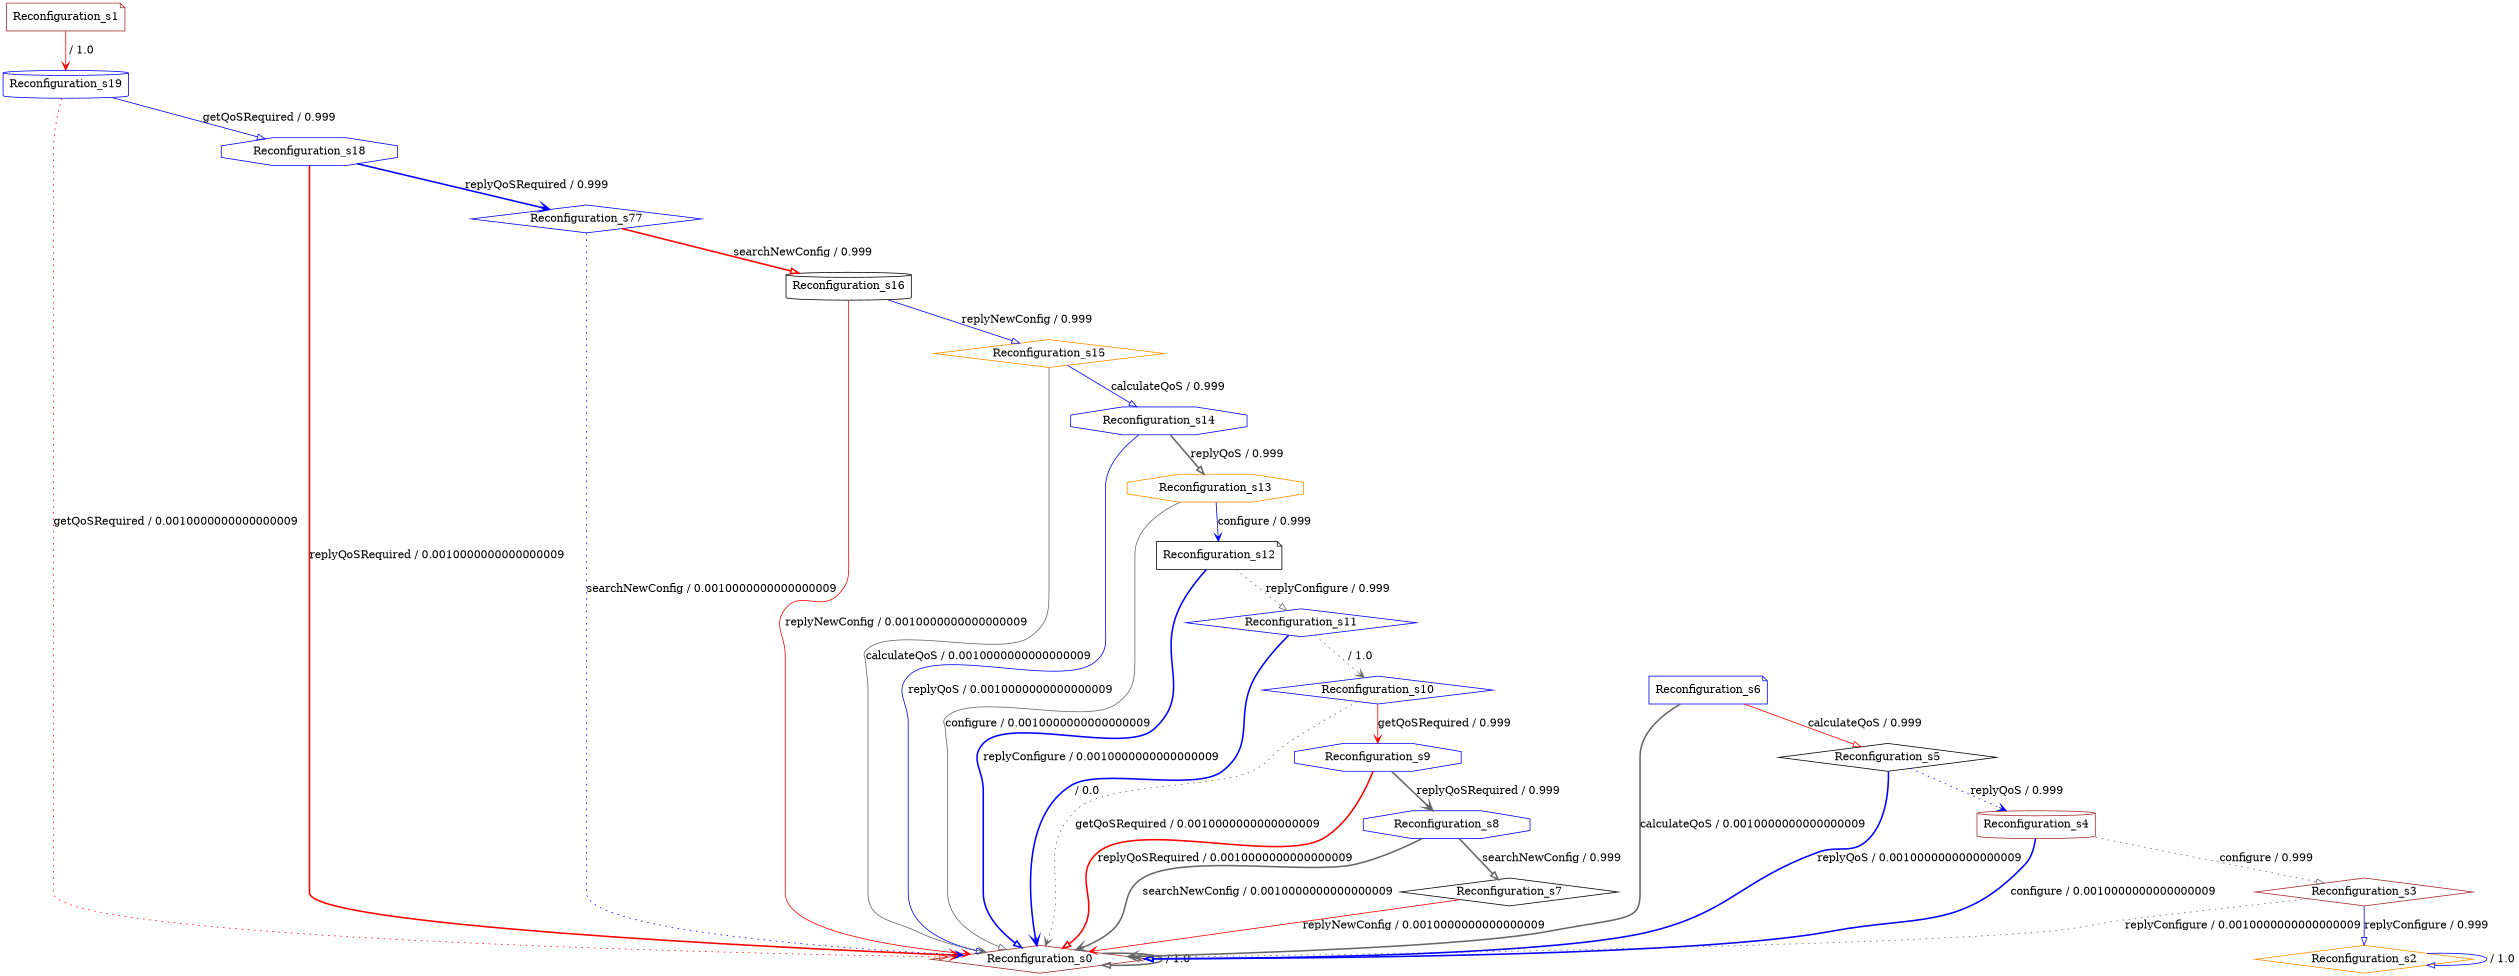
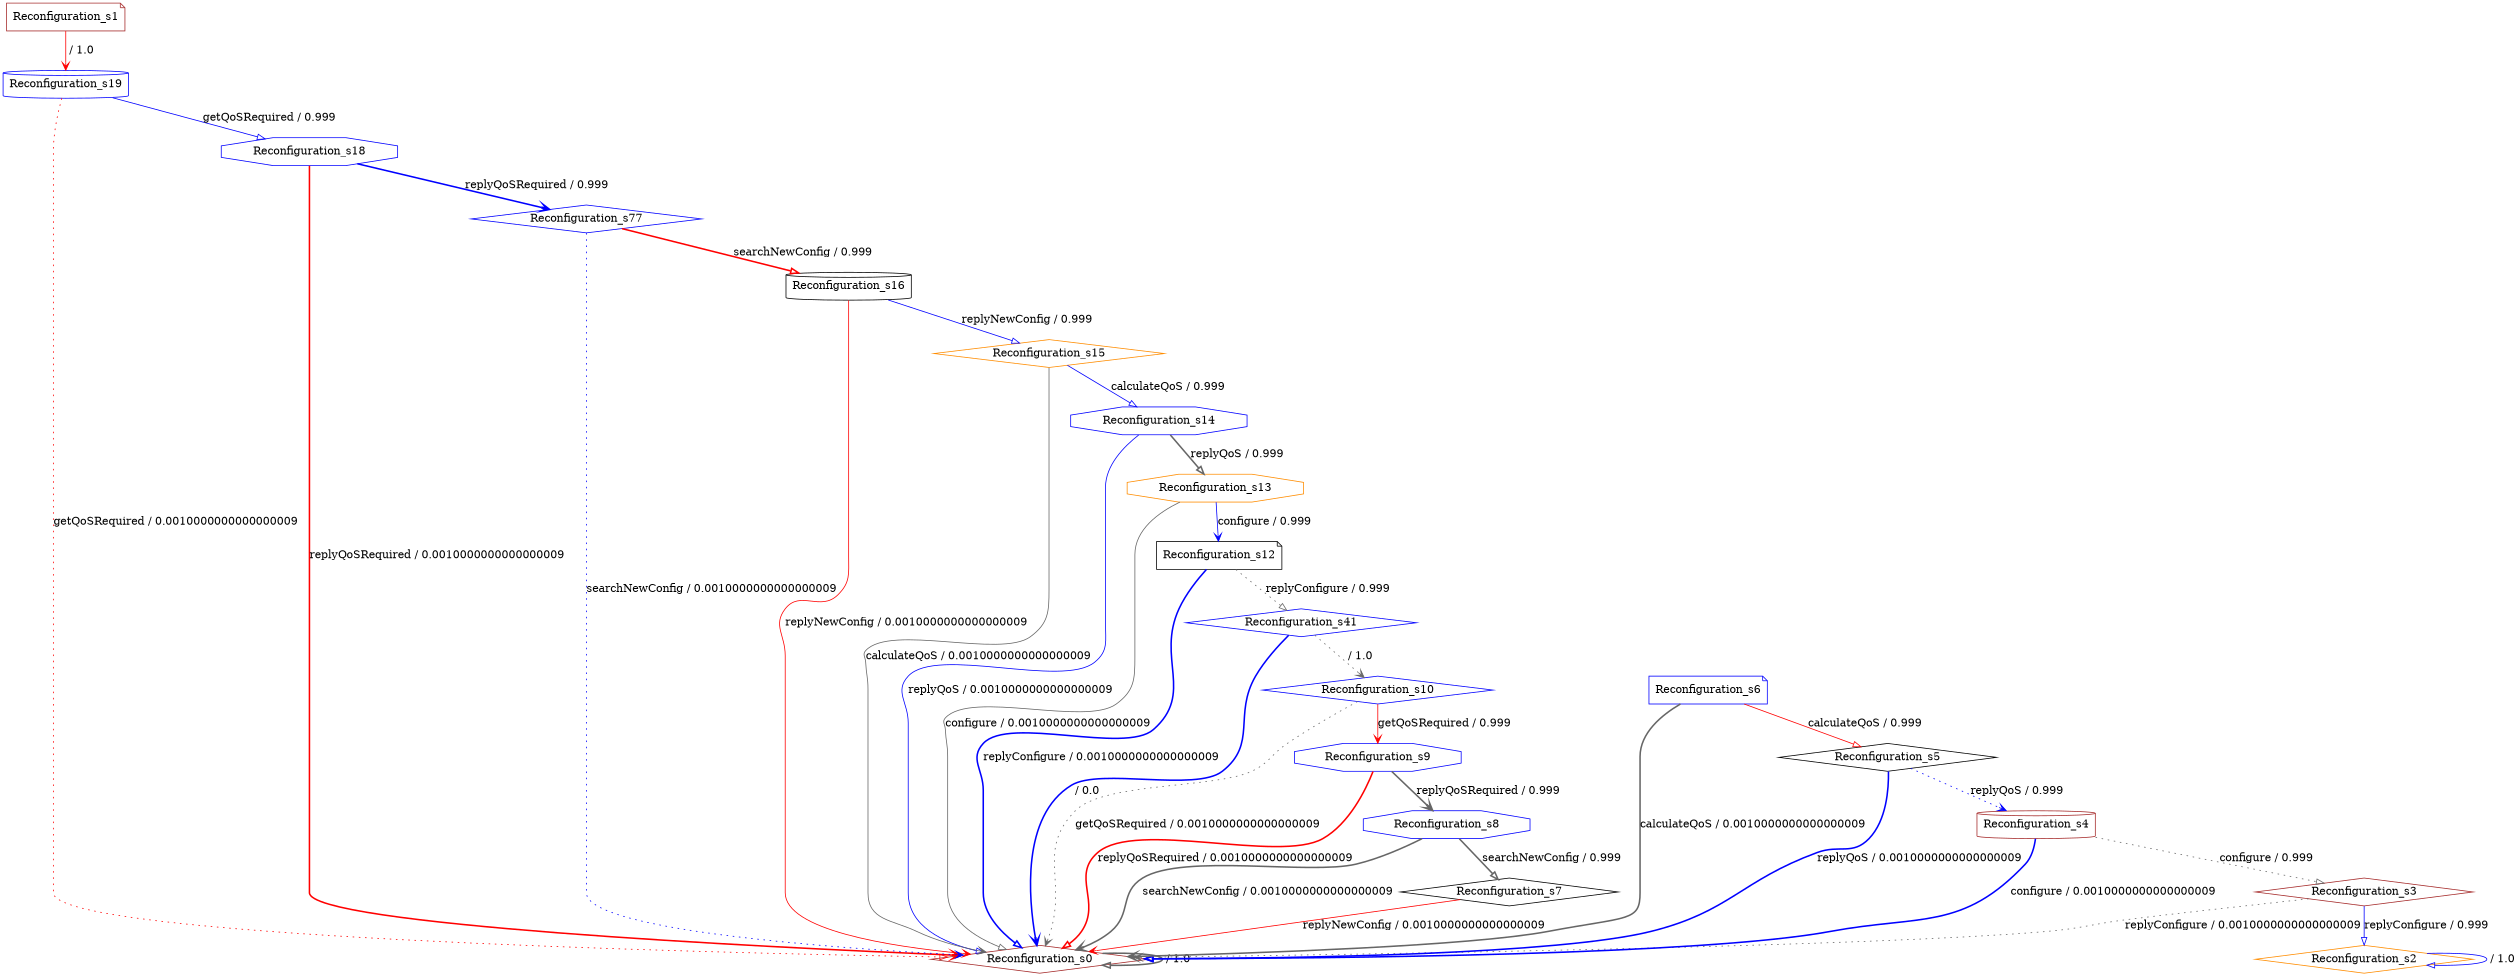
  digraph {
    node [color=blue shape=diamond]
    edge [arrowhead=onormal color=blue style=bold]
    n1 [color=brown label=Reconfiguration_s0]
    n2 [color=brown label=Reconfiguration_s1 shape=note]
    n3 [label=Reconfiguration_s19 shape=cylinder]
    n4 [label=Reconfiguration_s18 shape=octagon]
    n5 [color=darkorange label=Reconfiguration_s2]
    n6 [color=brown label=Reconfiguration_s3]
    n7 [color=brown label=Reconfiguration_s4 shape=cylinder]
    n8 [color=black label=Reconfiguration_s5]
    n9 [label=Reconfiguration_s6 shape=note]
    n10 [color=black label=Reconfiguration_s7]
    n11 [label=Reconfiguration_s8 shape=octagon]
    n12 [label=Reconfiguration_s9 shape=octagon]
    n13 [label=Reconfiguration_s10]
-   n14 [label=Reconfiguration_s11]
+   n14 [label=Reconfiguration_s41]
    n15 [color=black label=Reconfiguration_s12 shape=note]
    n16 [color=darkorange label=Reconfiguration_s13 shape=octagon]
    n17 [label=Reconfiguration_s14 shape=octagon]
    n18 [color=darkorange label=Reconfiguration_s15]
    n19 [color=black label=Reconfiguration_s16 shape=cylinder]
    n20 [label=Reconfiguration_s77]
    n1 -> n1 [color=gray40 label=" / 1.0"]
    n2 -> n3 [arrowhead=vee color=red label=" / 1.0" style=solid]
    n3 -> n1 [color=red label="getQoSRequired / 0.0010000000000000009" style=dotted]
    n3 -> n4 [label="getQoSRequired / 0.999" style=solid]
    n4 -> n1 [arrowhead=vee color=red label="replyQoSRequired / 0.0010000000000000009"]
    n4 -> n20 [arrowhead=vee label="replyQoSRequired / 0.999"]
    n5 -> n5 [label=" / 1.0" style=solid]
    n6 -> n1 [arrowhead=vee color=gray40 label="replyConfigure / 0.0010000000000000009" style=dotted]
    n6 -> n5 [label="replyConfigure / 0.999" style=solid]
    n7 -> n1 [label="configure / 0.0010000000000000009"]
    n7 -> n6 [color=gray40 label="configure / 0.999" style=dotted]
    n8 -> n1 [label="replyQoS / 0.0010000000000000009"]
    n8 -> n7 [arrowhead=vee label="replyQoS / 0.999" style=dotted]
    n9 -> n1 [arrowhead=vee color=gray40 label="calculateQoS / 0.0010000000000000009"]
    n9 -> n8 [color=red label="calculateQoS / 0.999" style=solid]
    n10 -> n1 [arrowhead=vee color=red label="replyNewConfig / 0.0010000000000000009" style=solid]
    n11 -> n1 [arrowhead=vee color=gray40 label="searchNewConfig / 0.0010000000000000009"]
    n11 -> n10 [color=gray40 label="searchNewConfig / 0.999"]
    n12 -> n1 [color=red label="replyQoSRequired / 0.0010000000000000009"]
    n12 -> n11 [arrowhead=vee color=gray40 label="replyQoSRequired / 0.999"]
    n13 -> n1 [arrowhead=vee color=gray40 label="getQoSRequired / 0.0010000000000000009" style=dotted]
    n13 -> n12 [arrowhead=vee color=red label="getQoSRequired / 0.999" style=solid]
    n14 -> n1 [arrowhead=vee label=" / 0.0"]
    n14 -> n13 [arrowhead=vee color=gray40 label=" / 1.0" style=dotted]
    n15 -> n1 [label="replyConfigure / 0.0010000000000000009"]
    n15 -> n14 [color=gray40 label="replyConfigure / 0.999" style=dotted]
    n16 -> n1 [color=gray40 label="configure / 0.0010000000000000009" style=solid]
    n16 -> n15 [arrowhead=vee label="configure / 0.999" style=solid]
    n17 -> n1 [label="replyQoS / 0.0010000000000000009" style=solid]
    n17 -> n16 [color=gray40 label="replyQoS / 0.999"]
    n18 -> n1 [arrowhead=vee color=gray40 label="calculateQoS / 0.0010000000000000009" style=solid]
    n18 -> n17 [label="calculateQoS / 0.999" style=solid]
    n19 -> n1 [arrowhead=vee color=red label="replyNewConfig / 0.0010000000000000009" style=solid]
    n19 -> n18 [label="replyNewConfig / 0.999" style=solid]
    n20 -> n1 [arrowhead=vee label="searchNewConfig / 0.0010000000000000009" style=dotted]
    n20 -> n19 [color=red label="searchNewConfig / 0.999"]
  }
